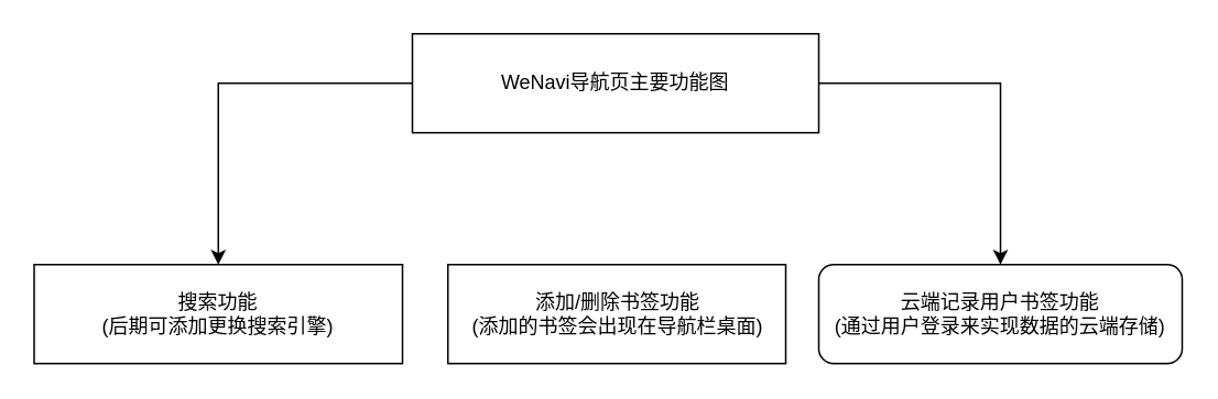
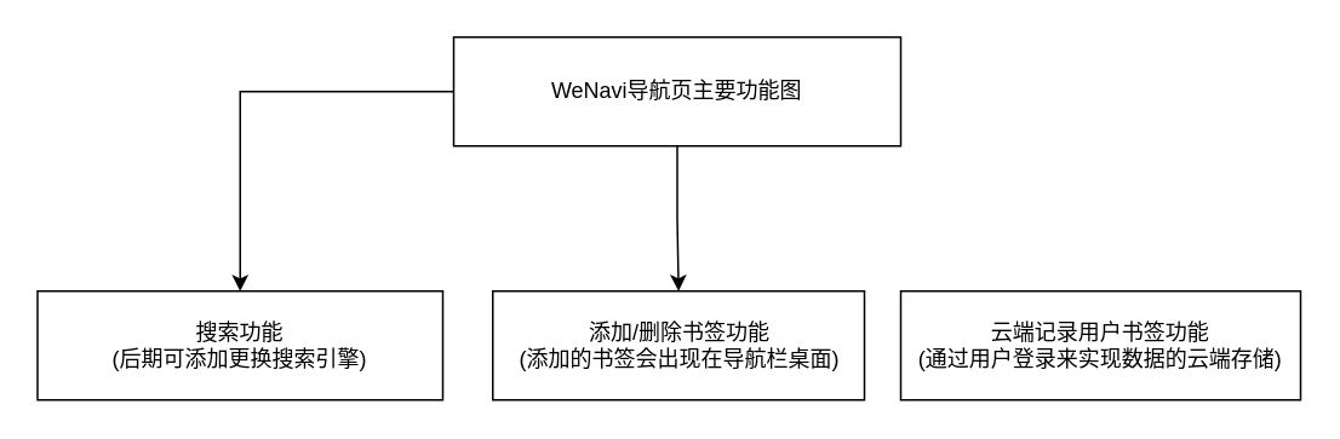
  <mxCell id="0" />
  <mxCell id="1" parent="0" />
  <mxCell id="2" style="edgeStyle=orthogonalEdgeStyle;rounded=0;orthogonalLoop=1;jettySize=auto;html=1;entryX=0.5;entryY=0;entryDx=0;entryDy=0;exitX=0;exitY=0.5;exitDx=0;exitDy=0;" edge="1" parent="1" source="5" target="6"><mxGeometry relative="1" as="geometry" /></mxCell>
- <mxCell id="4" style="edgeStyle=orthogonalEdgeStyle;rounded=0;orthogonalLoop=1;jettySize=auto;html=1;entryX=0.5;entryY=0;entryDx=0;entryDy=0;exitX=1;exitY=0.5;exitDx=0;exitDy=0;" edge="1" parent="1" source="5" target="8"><mxGeometry relative="1" as="geometry" /></mxCell>
+ <mxCell id="3" style="edgeStyle=orthogonalEdgeStyle;rounded=0;orthogonalLoop=1;jettySize=auto;html=1;entryX=0.5;entryY=0;entryDx=0;entryDy=0;" edge="1" parent="1" source="5" target="7"><mxGeometry relative="1" as="geometry" /></mxCell>
  <mxCell id="5" value="WeNavi导航页主要功能图" style="rounded=0;whiteSpace=wrap;html=1;" vertex="1" parent="1"><mxGeometry x="249" y="20" width="246" height="60" as="geometry" /></mxCell>
  <mxCell id="6" value="搜索功能&lt;br&gt;(后期可添加更换搜索引擎)" style="rounded=0;whiteSpace=wrap;html=1;" vertex="1" parent="1"><mxGeometry x="20" y="160" width="223" height="60" as="geometry" /></mxCell>
  <mxCell id="7" value="添加/删除书签功能&lt;br&gt;(添加的书签会出现在导航栏桌面)" style="rounded=0;whiteSpace=wrap;html=1;" vertex="1" parent="1"><mxGeometry x="270.5" y="160" width="204.5" height="60" as="geometry" /></mxCell>
- <mxCell id="8" value="云端记录用户书签功能&lt;br&gt;(通过用户登录来实现数据的云端存储)" style="whiteSpace=wrap;html=1;rounded=1;" vertex="1" parent="1"><mxGeometry x="495" y="160" width="220" height="60" as="geometry" /></mxCell>
+ <mxCell id="8" value="云端记录用户书签功能&lt;br&gt;(通过用户登录来实现数据的云端存储)" style="rounded=0;whiteSpace=wrap;html=1;" vertex="1" parent="1"><mxGeometry x="495" y="160" width="220" height="60" as="geometry" /></mxCell>
